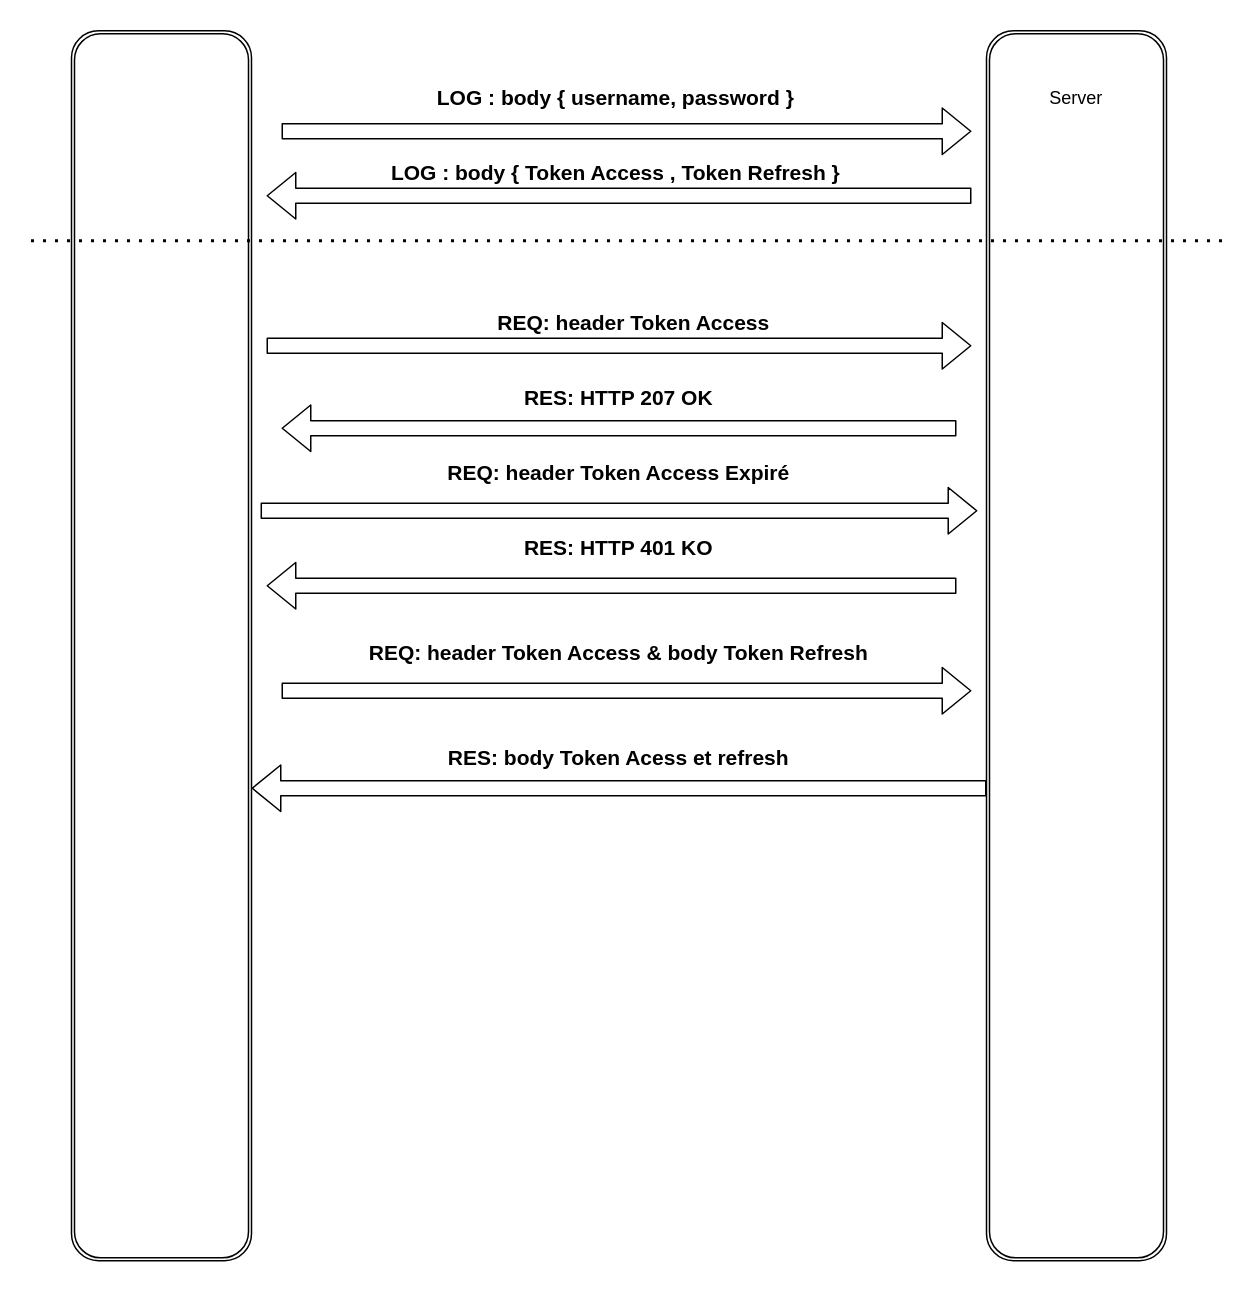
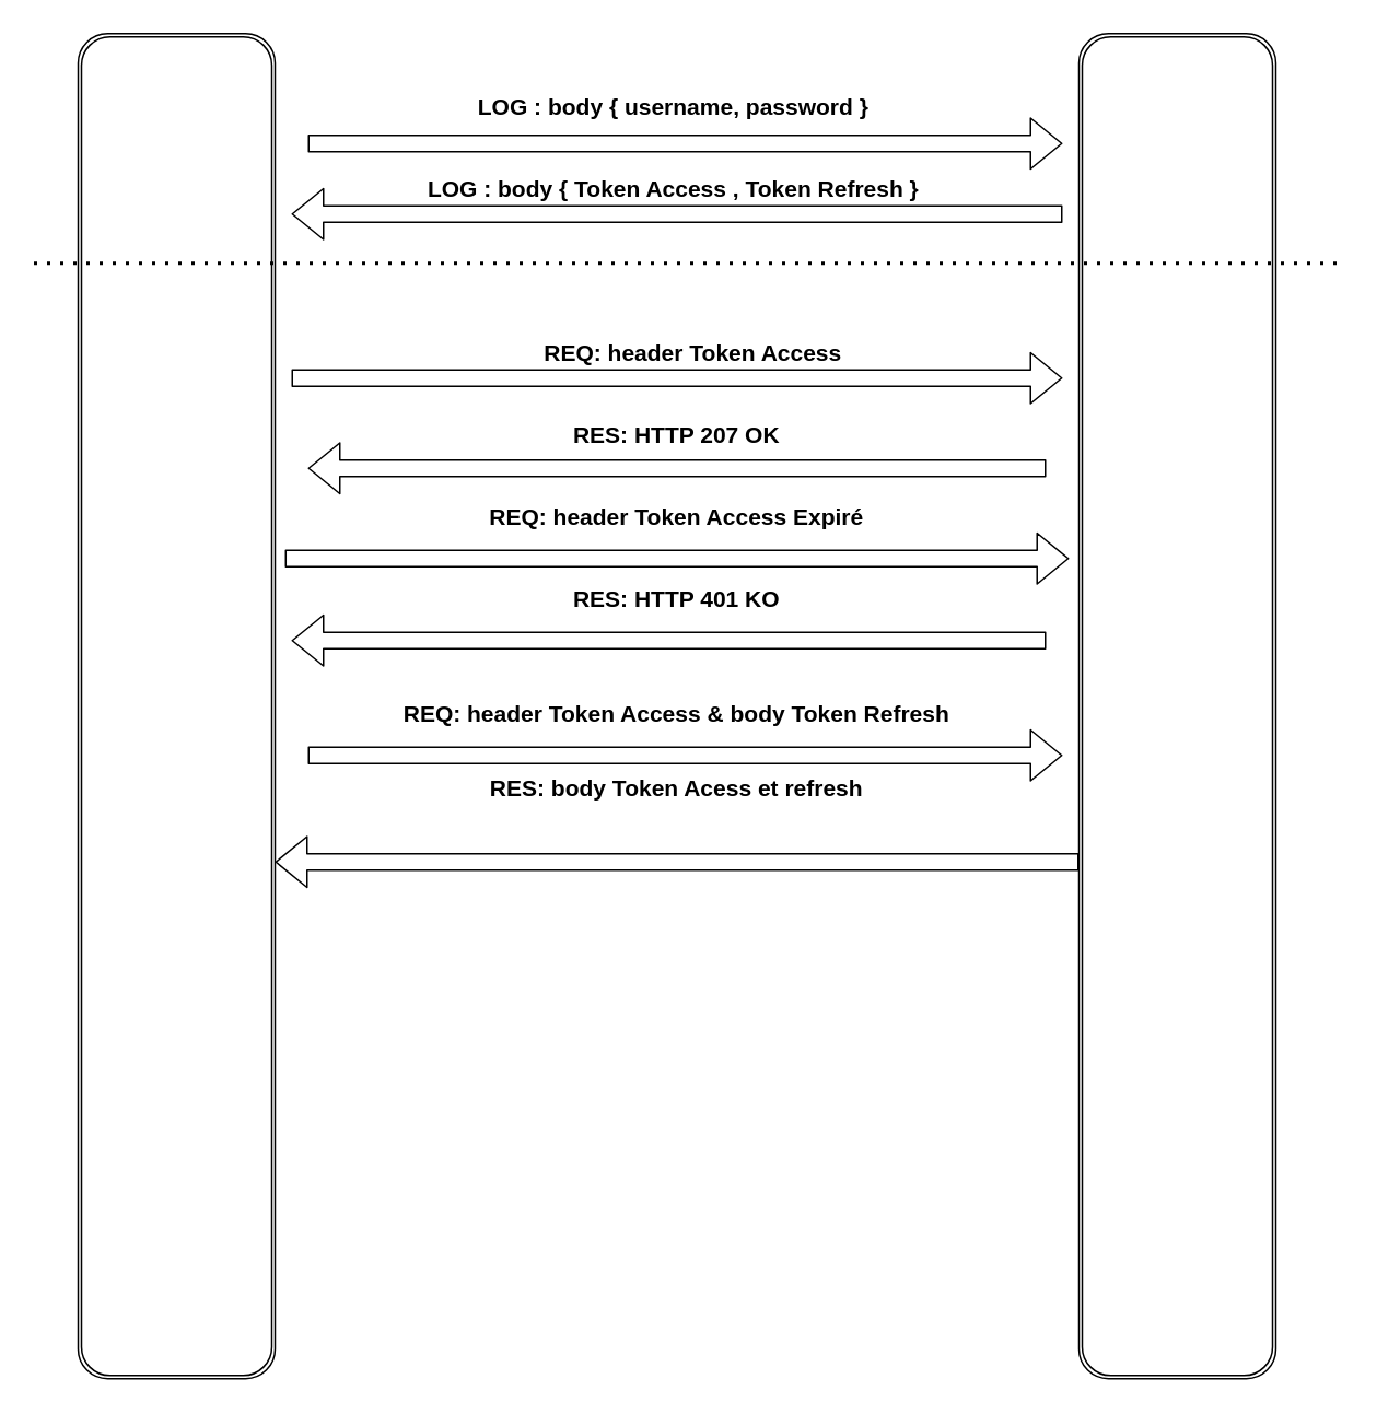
  <mxCell id="0" />
  <mxCell id="1" parent="0" />
  <mxCell id="2" value="" style="shape=ext;double=1;rounded=1;whiteSpace=wrap;html=1;" vertex="1" parent="1"><mxGeometry x="47" y="20" width="120" height="820" as="geometry" /></mxCell>
  <mxCell id="3" value="" style="shape=ext;double=1;rounded=1;whiteSpace=wrap;html=1;" vertex="1" parent="1"><mxGeometry x="657" y="20" width="120" height="820" as="geometry" /></mxCell>
- <mxCell id="4" value="Server" style="text;html=1;strokeColor=none;fillColor=none;align=center;verticalAlign=middle;whiteSpace=wrap;rounded=0;" vertex="1" parent="1"><mxGeometry x="687" y="50" width="60" height="30" as="geometry" /></mxCell>
  <mxCell id="5" value="" style="shape=flexArrow;endArrow=classic;html=1;" edge="1" parent="1"><mxGeometry width="50" height="50" relative="1" as="geometry"><mxPoint x="187" y="87" as="sourcePoint" /><mxPoint x="647" y="87" as="targetPoint" /></mxGeometry></mxCell>
  <mxCell id="6" value="LOG : body { username, password }&amp;nbsp;" style="text;html=1;strokeColor=none;fillColor=none;align=center;verticalAlign=middle;whiteSpace=wrap;rounded=0;fontSize=14;fontStyle=1" vertex="1" parent="1"><mxGeometry x="197" y="50" width="430" height="30" as="geometry" /></mxCell>
  <mxCell id="7" value="" style="shape=flexArrow;endArrow=classic;html=1;" edge="1" parent="1"><mxGeometry width="50" height="50" relative="1" as="geometry"><mxPoint x="177" y="230" as="sourcePoint" /><mxPoint x="647" y="230" as="targetPoint" /></mxGeometry></mxCell>
  <mxCell id="8" value="" style="shape=flexArrow;endArrow=classic;html=1;" edge="1" parent="1"><mxGeometry width="50" height="50" relative="1" as="geometry"><mxPoint x="647" y="130" as="sourcePoint" /><mxPoint x="177" y="130" as="targetPoint" /></mxGeometry></mxCell>
  <mxCell id="9" value="LOG : body { Token Access , Token Refresh }&amp;nbsp;" style="text;html=1;strokeColor=none;fillColor=none;align=center;verticalAlign=middle;whiteSpace=wrap;rounded=0;fontSize=14;fontStyle=1" vertex="1" parent="1"><mxGeometry x="197" y="100" width="430" height="30" as="geometry" /></mxCell>
  <mxCell id="10" value="REQ: header Token Access" style="text;html=1;strokeColor=none;fillColor=none;align=center;verticalAlign=middle;whiteSpace=wrap;rounded=0;fontSize=14;fontStyle=1" vertex="1" parent="1"><mxGeometry x="207" y="200" width="430" height="30" as="geometry" /></mxCell>
  <mxCell id="11" value="" style="shape=flexArrow;endArrow=classic;html=1;fontSize=14;fontStyle=1" edge="1" parent="1"><mxGeometry width="50" height="50" relative="1" as="geometry"><mxPoint x="637" y="285" as="sourcePoint" /><mxPoint x="187" y="285" as="targetPoint" /></mxGeometry></mxCell>
  <mxCell id="12" value="RES: HTTP 207 OK" style="text;html=1;strokeColor=none;fillColor=none;align=center;verticalAlign=middle;whiteSpace=wrap;rounded=0;fontSize=14;fontStyle=1" vertex="1" parent="1"><mxGeometry x="197" y="250" width="430" height="30" as="geometry" /></mxCell>
  <mxCell id="13" value="" style="shape=flexArrow;endArrow=classic;html=1;entryX=-0.017;entryY=0.111;entryDx=0;entryDy=0;entryPerimeter=0;" edge="1" parent="1"><mxGeometry width="50" height="50" relative="1" as="geometry"><mxPoint x="173.02" y="340" as="sourcePoint" /><mxPoint x="650.98" y="340" as="targetPoint" /></mxGeometry></mxCell>
  <mxCell id="14" value="REQ: header Token Access Expiré" style="text;html=1;strokeColor=none;fillColor=none;align=center;verticalAlign=middle;whiteSpace=wrap;rounded=0;fontSize=14;fontStyle=1" vertex="1" parent="1"><mxGeometry x="197" y="300" width="430" height="30" as="geometry" /></mxCell>
  <mxCell id="15" value="" style="shape=flexArrow;endArrow=classic;html=1;fontSize=14;fontStyle=1" edge="1" parent="1"><mxGeometry width="50" height="50" relative="1" as="geometry"><mxPoint x="637" y="390" as="sourcePoint" /><mxPoint x="177" y="390" as="targetPoint" /></mxGeometry></mxCell>
  <mxCell id="16" value="RES: HTTP 401 KO" style="text;html=1;strokeColor=none;fillColor=none;align=center;verticalAlign=middle;whiteSpace=wrap;rounded=0;fontSize=14;fontStyle=1" vertex="1" parent="1"><mxGeometry x="197" y="350" width="430" height="30" as="geometry" /></mxCell>
  <mxCell id="17" value="" style="endArrow=none;dashed=1;html=1;dashPattern=1 3;strokeWidth=2;" edge="1" parent="1"><mxGeometry width="50" height="50" relative="1" as="geometry"><mxPoint x="20" y="160" as="sourcePoint" /><mxPoint x="817" y="160" as="targetPoint" /></mxGeometry></mxCell>
  <mxCell id="18" value="" style="shape=flexArrow;endArrow=classic;html=1;" edge="1" parent="1"><mxGeometry width="50" height="50" relative="1" as="geometry"><mxPoint x="187" y="460" as="sourcePoint" /><mxPoint x="647" y="460" as="targetPoint" /></mxGeometry></mxCell>
  <mxCell id="19" value="REQ: header Token Access &amp;amp; body Token Refresh" style="text;html=1;strokeColor=none;fillColor=none;align=center;verticalAlign=middle;whiteSpace=wrap;rounded=0;fontSize=14;fontStyle=1" vertex="1" parent="1"><mxGeometry x="197" y="420" width="430" height="30" as="geometry" /></mxCell>
  <mxCell id="20" value="" style="shape=flexArrow;endArrow=classic;html=1;exitX=0;exitY=0.25;exitDx=0;exitDy=0;entryX=1;entryY=0.25;entryDx=0;entryDy=0;" edge="1" parent="1"><mxGeometry width="50" height="50" relative="1" as="geometry"><mxPoint x="657" y="525" as="sourcePoint" /><mxPoint x="167" y="525" as="targetPoint" /></mxGeometry></mxCell>
- <mxCell id="21" value="RES: body Token Acess et refresh" style="text;html=1;strokeColor=none;fillColor=none;align=center;verticalAlign=middle;whiteSpace=wrap;rounded=0;fontSize=14;fontStyle=1" vertex="1" parent="1"><mxGeometry x="197" y="490" width="430" height="30" as="geometry" /></mxCell>
+ <mxCell id="21" value="RES: body Token Acess et refresh" style="text;html=1;strokeColor=none;fillColor=none;align=center;verticalAlign=middle;whiteSpace=wrap;rounded=0;fontSize=14;fontStyle=1" vertex="1" parent="1"><mxGeometry x="197" y="465" width="430" height="30" as="geometry" /></mxCell>
